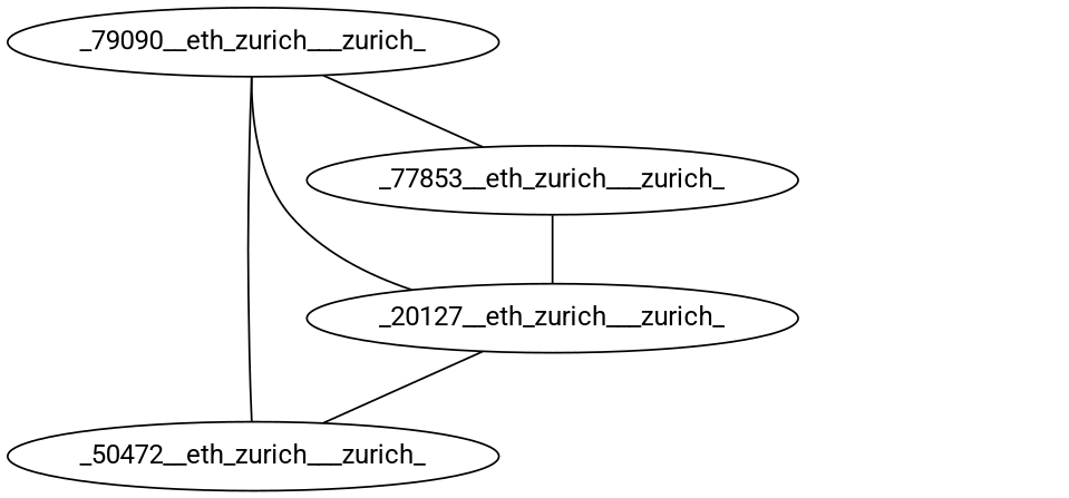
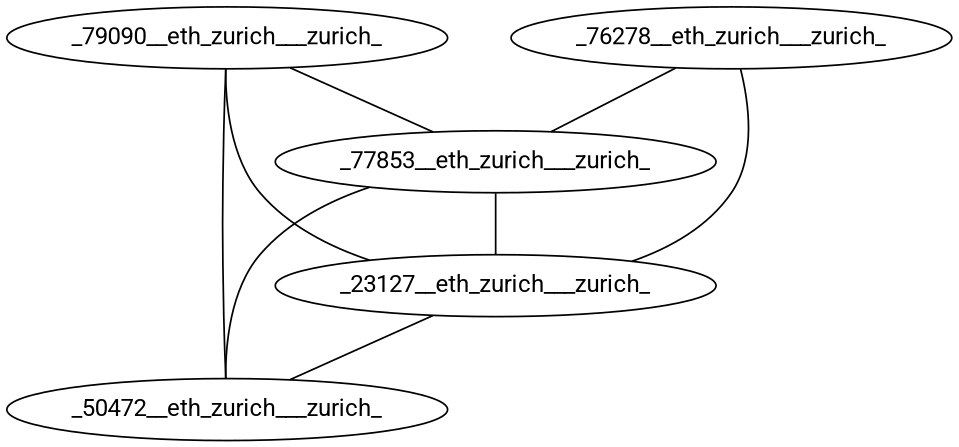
  graph {
    fontname=Roboto
    node [fontname=Roboto]
    edge [fontname=Roboto]
    _79090__eth_zurich___zurich_
    _50472__eth_zurich___zurich_
    n3 [label=_77853__eth_zurich___zurich_]
-   _20127__eth_zurich___zurich_
+   _76278__eth_zurich___zurich_
+   _20127__eth_zurich___zurich_ [label=_23127__eth_zurich___zurich_]
    _79090__eth_zurich___zurich_ -- _50472__eth_zurich___zurich_
    _79090__eth_zurich___zurich_ -- n3
+   n3 -- _50472__eth_zurich___zurich_
    n3 -- _20127__eth_zurich___zurich_
+   _76278__eth_zurich___zurich_ -- n3
+   _76278__eth_zurich___zurich_ -- _20127__eth_zurich___zurich_
    _20127__eth_zurich___zurich_ -- _79090__eth_zurich___zurich_
    _20127__eth_zurich___zurich_ -- _50472__eth_zurich___zurich_
  }
